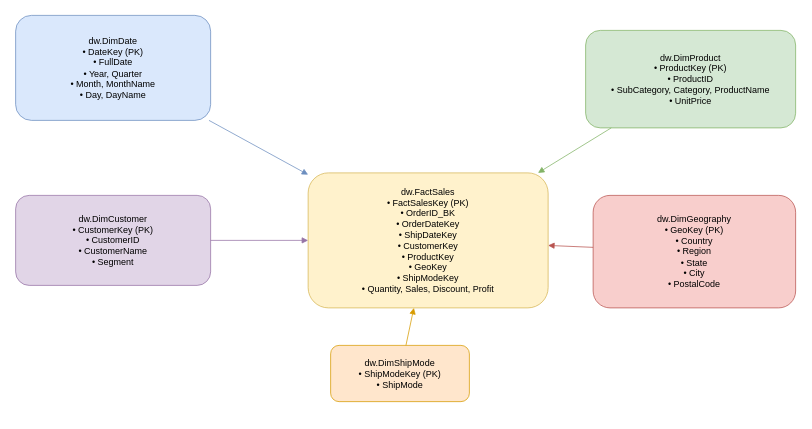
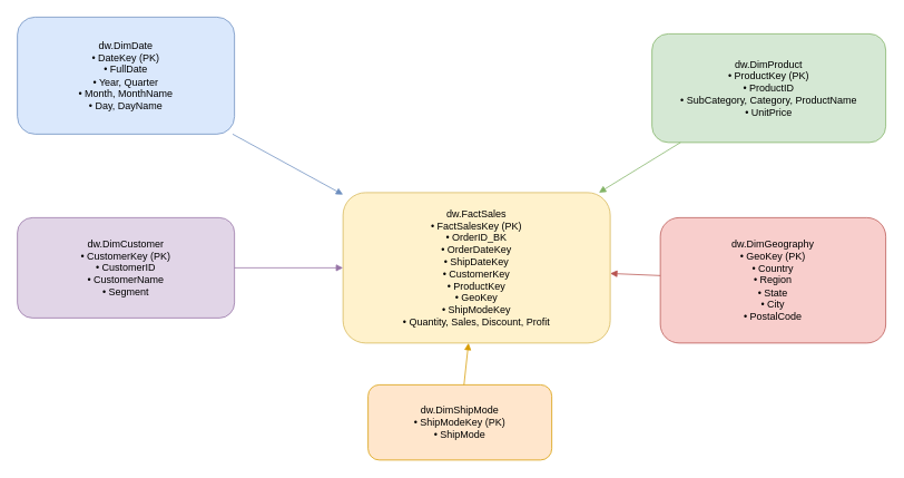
  <mxCell id="0" />
  <mxCell id="1" parent="0" />
  <mxCell id="2" value="dw.FactSales&lt;br&gt;• FactSalesKey (PK)&lt;br&gt;• OrderID_BK&lt;br&gt;• OrderDateKey&lt;br&gt;• ShipDateKey&lt;br&gt;• CustomerKey&lt;br&gt;• ProductKey&lt;br&gt;• GeoKey&lt;br&gt;• ShipModeKey&lt;br&gt;• Quantity, Sales, Discount, Profit" style="shape=rectangle;rounded=1;whiteSpace=wrap;html=1;fillColor=#fff2cc;strokeColor=#d6b656;fontSize=12;" parent="1" vertex="1"><mxGeometry x="410" y="230" width="320" height="180" as="geometry" /></mxCell>
  <mxCell id="3" value="dw.DimDate&#10;• DateKey (PK)&#10;• FullDate&#10;• Year, Quarter&#10;• Month, MonthName&#10;• Day, DayName" style="shape=rectangle;rounded=1;whiteSpace=wrap;html=1;fillColor=#dae8fc;strokeColor=#6c8ebf;fontSize=12;" parent="1" vertex="1"><mxGeometry x="20" y="20" width="260" height="140" as="geometry" /></mxCell>
  <mxCell id="4" value="dw.DimCustomer&#10;• CustomerKey (PK)&#10;• CustomerID&#10;• CustomerName&#10;• Segment" style="shape=rectangle;rounded=1;whiteSpace=wrap;html=1;fillColor=#e1d5e7;strokeColor=#9673a6;fontSize=12;" parent="1" vertex="1"><mxGeometry x="20" y="260" width="260" height="120" as="geometry" /></mxCell>
  <mxCell id="5" value="dw.DimProduct&lt;br&gt;• ProductKey (PK)&lt;br&gt;• ProductID&lt;br&gt;• SubCategory, Category,&amp;nbsp;ProductName&lt;br&gt;&lt;div&gt;&lt;span style=&quot;background-color: transparent; color: light-dark(rgb(0, 0, 0), rgb(255, 255, 255));&quot;&gt;•&amp;nbsp;&lt;/span&gt;&lt;span style=&quot;background-color: transparent; color: light-dark(rgb(0, 0, 0), rgb(255, 255, 255));&quot;&gt;UnitPrice&lt;/span&gt;&lt;/div&gt;" style="shape=rectangle;rounded=1;whiteSpace=wrap;html=1;fillColor=#d5e8d4;strokeColor=#82b366;fontSize=12;" parent="1" vertex="1"><mxGeometry x="780" y="40" width="280" height="130" as="geometry" /></mxCell>
  <mxCell id="6" value="dw.DimGeography&#10;• GeoKey (PK)&#10;• Country&#10;• Region&#10;• State&#10;• City&#10;• PostalCode" style="shape=rectangle;rounded=1;whiteSpace=wrap;html=1;fillColor=#f8cecc;strokeColor=#b85450;fontSize=12;" parent="1" vertex="1"><mxGeometry x="790" y="260" width="270" height="150" as="geometry" /></mxCell>
- <mxCell id="7" value="dw.DimShipMode&#10;• ShipModeKey (PK)&#10;• ShipMode" style="shape=rectangle;rounded=1;whiteSpace=wrap;html=1;fillColor=#ffe6cc;strokeColor=#d79b00;fontSize=12;" parent="1" vertex="1"><mxGeometry x="440" y="460" width="185" height="75" as="geometry" /></mxCell>
+ <mxCell id="7" value="dw.DimShipMode&#10;• ShipModeKey (PK)&#10;• ShipMode" style="shape=rectangle;rounded=1;whiteSpace=wrap;html=1;fillColor=#ffe6cc;strokeColor=#d79b00;fontSize=12;" parent="1" vertex="1"><mxGeometry x="440" y="460" width="220" height="90" as="geometry" /></mxCell>
  <mxCell id="8" style="endArrow=block;strokeColor=#6c8ebf;" parent="1" source="3" target="2" edge="1"><mxGeometry relative="1" as="geometry" /></mxCell>
  <mxCell id="9" style="endArrow=block;strokeColor=#9673a6;" parent="1" source="4" target="2" edge="1"><mxGeometry relative="1" as="geometry" /></mxCell>
  <mxCell id="10" style="endArrow=block;strokeColor=#82b366;" parent="1" source="5" target="2" edge="1"><mxGeometry relative="1" as="geometry" /></mxCell>
  <mxCell id="11" style="endArrow=block;strokeColor=#b85450;" parent="1" source="6" target="2" edge="1"><mxGeometry relative="1" as="geometry" /></mxCell>
  <mxCell id="12" style="endArrow=block;strokeColor=#d79b00;" parent="1" source="7" target="2" edge="1"><mxGeometry relative="1" as="geometry" /></mxCell>
